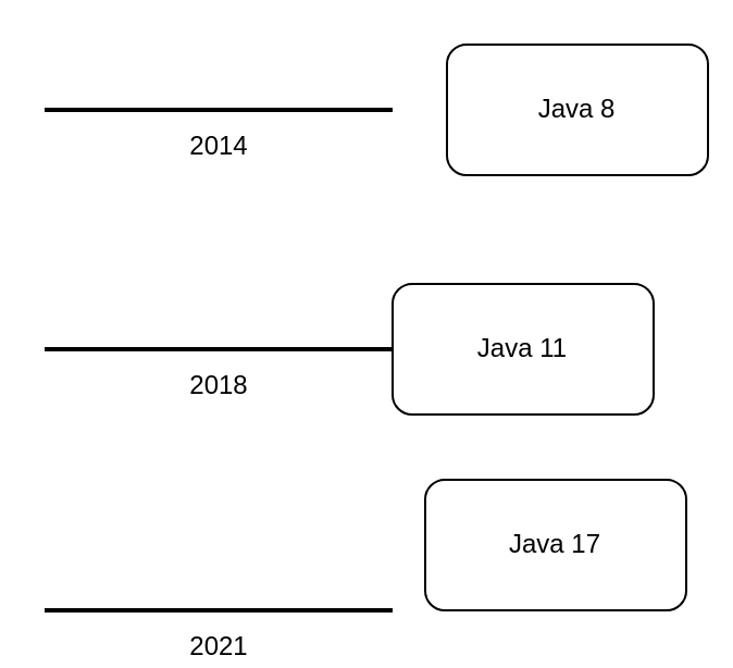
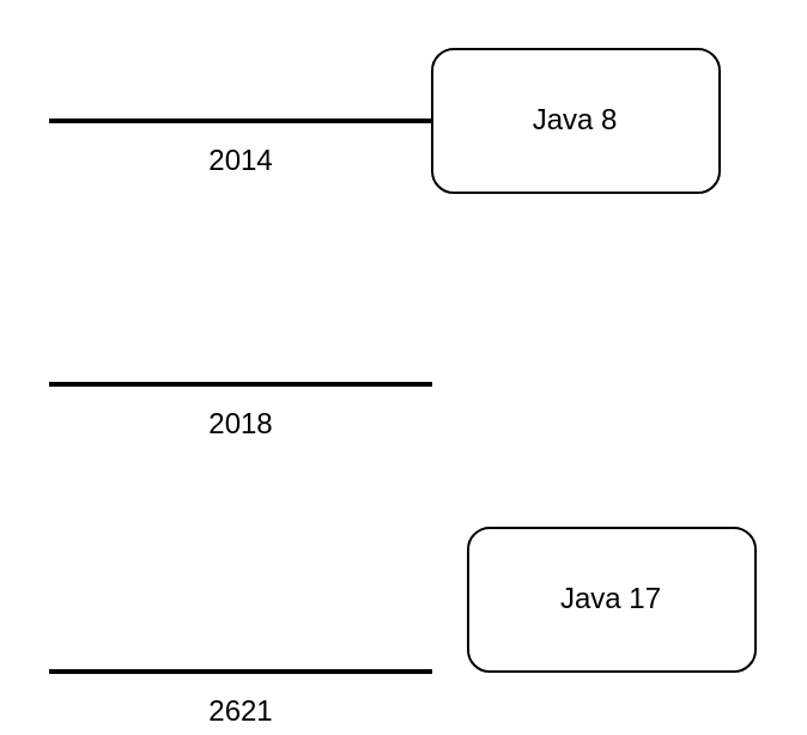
  <mxCell id="0" />
  <mxCell id="1" parent="0" />
- <mxCell id="2" value="&lt;span&gt;Java 8&lt;/span&gt;" style="rounded=1;whiteSpace=wrap;html=1;" vertex="1" parent="1"><mxGeometry x="205" y="20" width="120" height="60" as="geometry" /></mxCell>
- <mxCell id="3" value="Java 11" style="rounded=1;whiteSpace=wrap;html=1;" vertex="1" parent="1"><mxGeometry x="180" y="130" width="120" height="60" as="geometry" /></mxCell>
+ <mxCell id="2" value="&lt;span&gt;Java 8&lt;/span&gt;" style="rounded=1;whiteSpace=wrap;html=1;" vertex="1" parent="1"><mxGeometry x="180" y="20" width="120" height="60" as="geometry" /></mxCell>
  <mxCell id="4" value="Java 17" style="rounded=1;whiteSpace=wrap;html=1;" vertex="1" parent="1"><mxGeometry x="195" y="220" width="120" height="60" as="geometry" /></mxCell>
  <mxCell id="5" value="2014" style="line;strokeWidth=2;html=1;" vertex="1" parent="1"><mxGeometry x="20" y="45" width="160" height="10" as="geometry" /></mxCell>
  <mxCell id="6" value="2018" style="line;strokeWidth=2;html=1;" vertex="1" parent="1"><mxGeometry x="20" y="155" width="160" height="10" as="geometry" /></mxCell>
- <mxCell id="7" value="2021" style="line;strokeWidth=2;html=1;" vertex="1" parent="1"><mxGeometry x="20" y="275" width="160" height="10" as="geometry" /></mxCell>
+ <mxCell id="7" value="2621" style="line;strokeWidth=2;html=1;" vertex="1" parent="1"><mxGeometry x="20" y="275" width="160" height="10" as="geometry" /></mxCell>
